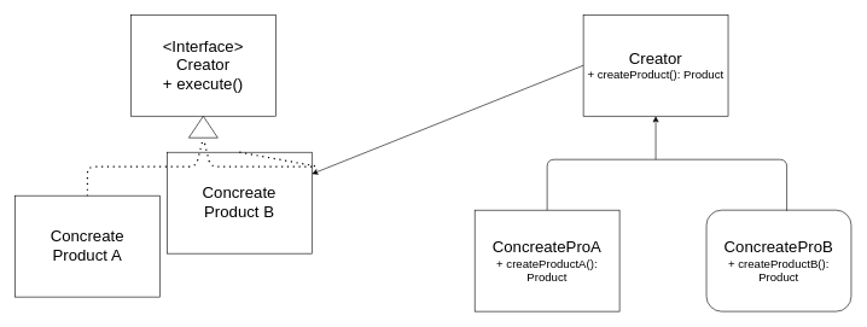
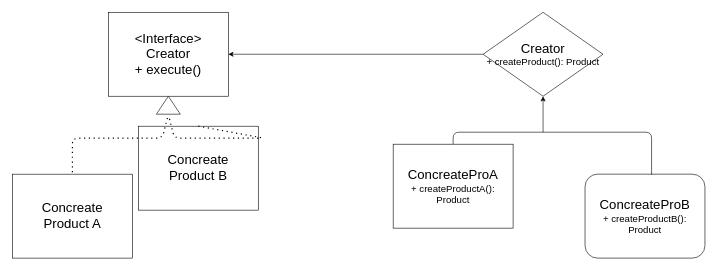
  <mxCell id="0" />
  <mxCell id="1" parent="0" />
  <mxCell id="2" value="&lt;font style=&quot;font-size: 22px&quot;&gt;&amp;lt;Interface&amp;gt;&lt;br&gt;Creator&lt;br&gt;+ execute()&lt;/font&gt;" style="rounded=0;whiteSpace=wrap;html=1;" vertex="1" parent="1"><mxGeometry x="180" y="20" width="200" height="140" as="geometry" /></mxCell>
  <mxCell id="3" value="" style="triangle;whiteSpace=wrap;html=1;rotation=-90;" vertex="1" parent="1"><mxGeometry x="265" y="155" width="30" height="40" as="geometry" /></mxCell>
- <mxCell id="4" value="&lt;font style=&quot;font-size: 22px&quot;&gt;Concreate&lt;br&gt;Product A&lt;br&gt;&lt;/font&gt;" style="rounded=0;whiteSpace=wrap;html=1;" vertex="1" parent="1"><mxGeometry x="20" y="270" width="200" height="140" as="geometry" /></mxCell>
+ <mxCell id="4" value="&lt;font style=&quot;font-size: 22px&quot;&gt;Concreate&lt;br&gt;Product A&lt;br&gt;&lt;/font&gt;" style="rounded=0;whiteSpace=wrap;html=1;" vertex="1" parent="1"><mxGeometry x="20" y="290" width="200" height="140" as="geometry" /></mxCell>
  <mxCell id="5" value="&lt;span style=&quot;font-size: 22px&quot;&gt;Concreate&lt;/span&gt;&lt;br style=&quot;font-size: 22px&quot;&gt;&lt;span style=&quot;font-size: 22px&quot;&gt;Product B&lt;/span&gt;" style="rounded=0;whiteSpace=wrap;html=1;" vertex="1" parent="1"><mxGeometry x="230" y="210" width="200" height="140" as="geometry" /></mxCell>
  <mxCell id="6" value="" style="endArrow=none;dashed=1;html=1;dashPattern=1 3;strokeWidth=2;entryX=0.5;entryY=0;entryDx=0;entryDy=0;exitX=0.5;exitY=0;exitDx=0;exitDy=0;" edge="1" parent="1" source="5" target="4"><mxGeometry width="50" height="50" relative="1" as="geometry"><mxPoint x="500" y="280" as="sourcePoint" /><mxPoint x="550" y="230" as="targetPoint" /><Array as="points"><mxPoint x="440" y="230" /><mxPoint x="290" y="230" /><mxPoint x="280" y="190" /><mxPoint x="270" y="230" /><mxPoint x="120" y="230" /></Array></mxGeometry></mxCell>
- <mxCell id="7" value="&lt;span style=&quot;font-size: 22px&quot;&gt;Creator&lt;br&gt;&lt;/span&gt;&lt;font style=&quot;font-size: 16px&quot;&gt;+ createProduct(): Product&lt;/font&gt;" style="rounded=0;whiteSpace=wrap;html=1;" vertex="1" parent="1"><mxGeometry x="805" y="20" width="200" height="140" as="geometry" /></mxCell>
- <mxCell id="8" value="" style="endArrow=classic;html=1;exitX=0;exitY=0.5;exitDx=0;exitDy=0;" edge="1" parent="1" source="7" target="5"><mxGeometry width="50" height="50" relative="1" as="geometry"><mxPoint x="845" y="310" as="sourcePoint" /><mxPoint x="895" y="260" as="targetPoint" /></mxGeometry></mxCell>
- <mxCell id="9" value="&lt;span style=&quot;font-size: 22px&quot;&gt;ConcreateProA&lt;br&gt;&lt;/span&gt;&lt;font style=&quot;font-size: 16px&quot;&gt;+ createProductA(): Product&lt;/font&gt;" style="rounded=0;whiteSpace=wrap;html=1;" vertex="1" parent="1"><mxGeometry x="655" y="290" width="200" height="140" as="geometry" /></mxCell>
+ <mxCell id="7" value="&lt;span style=&quot;font-size: 22px&quot;&gt;Creator&lt;br&gt;&lt;/span&gt;&lt;font style=&quot;font-size: 16px&quot;&gt;+ createProduct(): Product&lt;/font&gt;" style="rhombus;whiteSpace=wrap;html=1;" vertex="1" parent="1"><mxGeometry x="805" y="20" width="200" height="140" as="geometry" /></mxCell>
+ <mxCell id="8" value="" style="endArrow=classic;html=1;entryX=1;entryY=0.5;entryDx=0;entryDy=0;exitX=0;exitY=0.5;exitDx=0;exitDy=0;" edge="1" parent="1" source="7" target="2"><mxGeometry width="50" height="50" relative="1" as="geometry"><mxPoint x="845" y="310" as="sourcePoint" /><mxPoint x="895" y="260" as="targetPoint" /></mxGeometry></mxCell>
+ <mxCell id="9" value="&lt;span style=&quot;font-size: 22px&quot;&gt;ConcreateProA&lt;br&gt;&lt;/span&gt;&lt;font style=&quot;font-size: 16px&quot;&gt;+ createProductA(): Product&lt;/font&gt;" style="rounded=0;whiteSpace=wrap;html=1;" vertex="1" parent="1"><mxGeometry x="655" y="240" width="200" height="140" as="geometry" /></mxCell>
  <mxCell id="10" value="&lt;span style=&quot;font-size: 22px&quot;&gt;ConcreateProB&lt;br&gt;&lt;/span&gt;&lt;font style=&quot;font-size: 16px&quot;&gt;+ createProductB(): Product&lt;/font&gt;" style="whiteSpace=wrap;html=1;rounded=1;" vertex="1" parent="1"><mxGeometry x="975" y="290" width="200" height="140" as="geometry" /></mxCell>
  <mxCell id="11" value="" style="endArrow=classic;html=1;entryX=0.5;entryY=1;entryDx=0;entryDy=0;" edge="1" parent="1" target="7"><mxGeometry width="50" height="50" relative="1" as="geometry"><mxPoint x="905" y="220" as="sourcePoint" /><mxPoint x="895" y="260" as="targetPoint" /></mxGeometry></mxCell>
  <mxCell id="12" value="" style="endArrow=none;html=1;exitX=0.5;exitY=0;exitDx=0;exitDy=0;" edge="1" parent="1" source="9"><mxGeometry width="50" height="50" relative="1" as="geometry"><mxPoint x="845" y="310" as="sourcePoint" /><mxPoint x="905" y="220" as="targetPoint" /><Array as="points"><mxPoint x="755" y="220" /></Array></mxGeometry></mxCell>
  <mxCell id="13" value="" style="endArrow=none;html=1;entryX=0.555;entryY=0.007;entryDx=0;entryDy=0;entryPerimeter=0;" edge="1" parent="1" target="10"><mxGeometry width="50" height="50" relative="1" as="geometry"><mxPoint x="905" y="220" as="sourcePoint" /><mxPoint x="1065" y="220" as="targetPoint" /><Array as="points"><mxPoint x="1086" y="220" /></Array></mxGeometry></mxCell>
